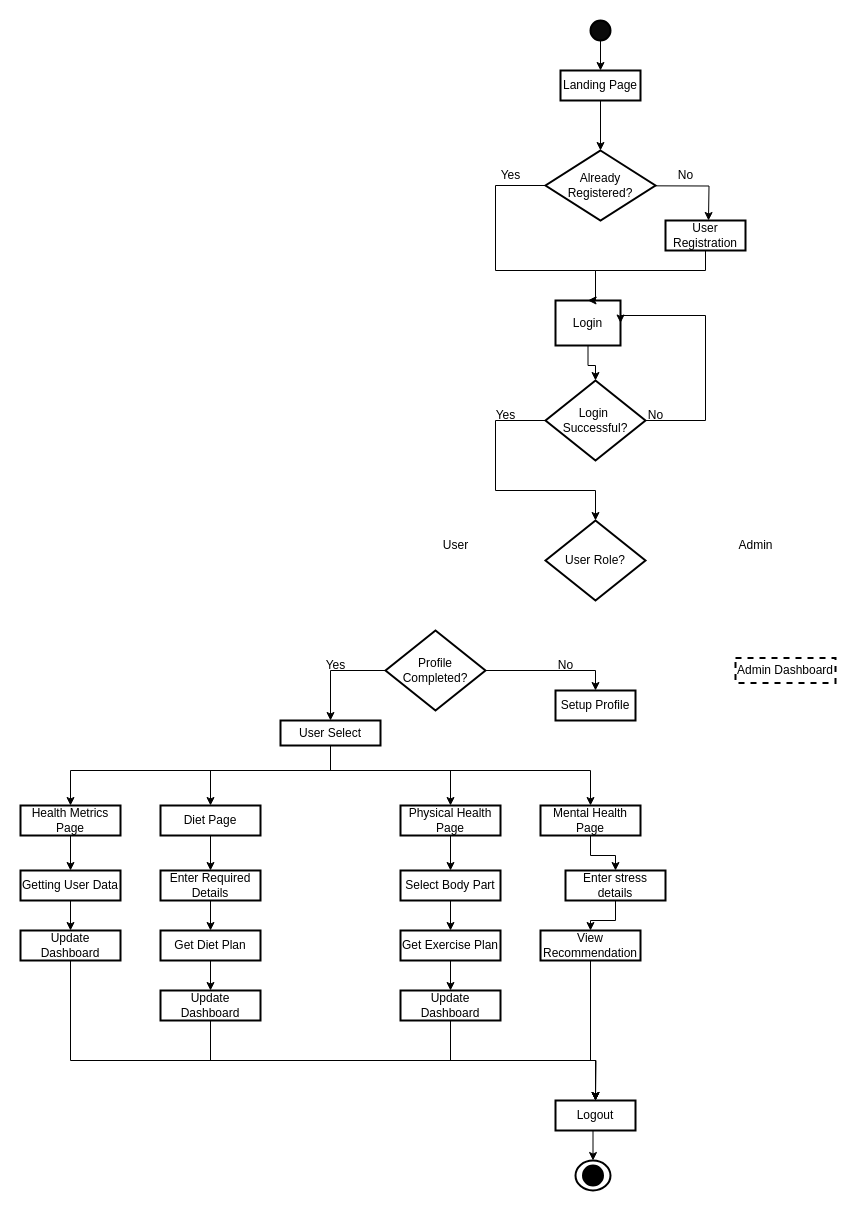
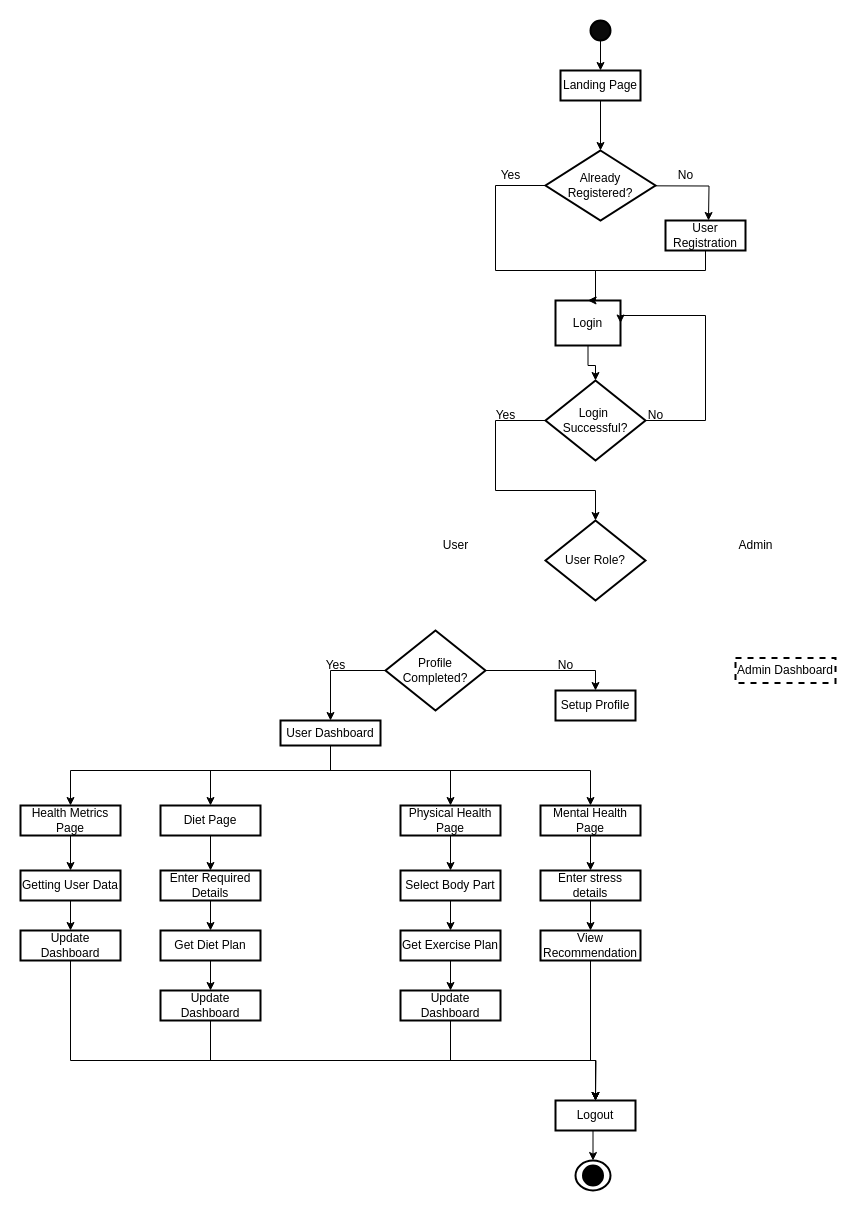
  <mxCell id="0" />
  <mxCell id="1" parent="0" />
  <mxCell id="2" style="edgeStyle=orthogonalEdgeStyle;rounded=0;orthogonalLoop=1;jettySize=auto;html=1;entryX=0.5;entryY=0;entryDx=0;entryDy=0;" parent="1" source="3" target="55" edge="1"><mxGeometry relative="1" as="geometry" /></mxCell>
  <mxCell id="3" value="" style="strokeWidth=2;html=1;shape=mxgraph.flowchart.start_2;whiteSpace=wrap;fillColor=#0a0a0a;" parent="1" vertex="1"><mxGeometry x="590" y="20" width="20" height="20" as="geometry" /></mxCell>
  <mxCell id="4" value="" style="edgeStyle=orthogonalEdgeStyle;rounded=0;orthogonalLoop=1;jettySize=auto;html=1;entryX=0.5;entryY=0;entryDx=0;entryDy=0;" parent="1" source="6" target="8" edge="1"><mxGeometry relative="1" as="geometry"><Array as="points"><mxPoint x="495" y="185" /><mxPoint x="495" y="270" /><mxPoint x="595" y="270" /></Array></mxGeometry></mxCell>
  <mxCell id="5" value="" style="edgeStyle=orthogonalEdgeStyle;rounded=0;orthogonalLoop=1;jettySize=auto;html=1;entryX=0.5;entryY=0;entryDx=0;entryDy=0;" parent="1" edge="1"><mxGeometry relative="1" as="geometry"><mxPoint x="548" y="185" as="sourcePoint" /><mxPoint x="708" y="220" as="targetPoint" /></mxGeometry></mxCell>
  <mxCell id="6" value="Already Registered?" style="strokeWidth=2;html=1;shape=mxgraph.flowchart.decision;whiteSpace=wrap;" parent="1" vertex="1"><mxGeometry x="545" y="150" width="110" height="70" as="geometry" /></mxCell>
  <mxCell id="7" value="" style="edgeStyle=orthogonalEdgeStyle;rounded=0;orthogonalLoop=1;jettySize=auto;html=1;" parent="1" source="8" target="13" edge="1"><mxGeometry relative="1" as="geometry" /></mxCell>
  <mxCell id="8" value="Login" style="whiteSpace=wrap;html=1;strokeWidth=2;" parent="1" vertex="1"><mxGeometry x="555" y="300" width="65" height="45" as="geometry" /></mxCell>
  <mxCell id="9" style="edgeStyle=orthogonalEdgeStyle;rounded=0;orthogonalLoop=1;jettySize=auto;html=1;entryX=0.5;entryY=0;entryDx=0;entryDy=0;" parent="1" source="10" target="8" edge="1"><mxGeometry relative="1" as="geometry"><Array as="points"><mxPoint x="705" y="270" /><mxPoint x="595" y="270" /></Array></mxGeometry></mxCell>
  <mxCell id="10" value="User Registration" style="whiteSpace=wrap;html=1;strokeWidth=2;" parent="1" vertex="1"><mxGeometry x="665" y="220" width="80" height="30" as="geometry" /></mxCell>
  <mxCell id="11" style="edgeStyle=orthogonalEdgeStyle;rounded=0;orthogonalLoop=1;jettySize=auto;html=1;entryX=1;entryY=0.5;entryDx=0;entryDy=0;exitX=1;exitY=0.5;exitDx=0;exitDy=0;" parent="1" source="13" target="8" edge="1"><mxGeometry relative="1" as="geometry"><mxPoint x="625" y="230" as="targetPoint" /><Array as="points"><mxPoint x="705" y="420" /><mxPoint x="705" y="315" /></Array></mxGeometry></mxCell>
  <mxCell id="12" style="edgeStyle=orthogonalEdgeStyle;rounded=0;orthogonalLoop=1;jettySize=auto;html=1;exitX=0;exitY=0.5;exitDx=0;exitDy=0;" parent="1" source="13" target="57" edge="1"><mxGeometry relative="1" as="geometry"><Array as="points"><mxPoint x="495" y="420" /><mxPoint x="495" y="490" /><mxPoint x="595" y="490" /></Array></mxGeometry></mxCell>
  <mxCell id="13" value="Login&amp;nbsp; Successful?" style="rhombus;whiteSpace=wrap;html=1;strokeWidth=2;" parent="1" vertex="1"><mxGeometry x="545" y="380" width="100" height="80" as="geometry" /></mxCell>
  <mxCell id="14" value="Setup Profile" style="whiteSpace=wrap;html=1;strokeWidth=2;" parent="1" vertex="1"><mxGeometry x="555" y="690" width="80" height="30" as="geometry" /></mxCell>
  <mxCell id="15" value="" style="edgeStyle=orthogonalEdgeStyle;rounded=0;orthogonalLoop=1;jettySize=auto;html=1;exitX=0.5;exitY=1;exitDx=0;exitDy=0;entryX=0.5;entryY=0;entryDx=0;entryDy=0;" parent="1" source="19" target="24" edge="1"><mxGeometry relative="1" as="geometry"><mxPoint x="263.8" y="730.23" as="sourcePoint" /><mxPoint x="70" y="800" as="targetPoint" /><Array as="points"><mxPoint x="330" y="770" /><mxPoint x="70" y="770" /></Array></mxGeometry></mxCell>
  <mxCell id="16" style="edgeStyle=orthogonalEdgeStyle;rounded=0;orthogonalLoop=1;jettySize=auto;html=1;entryX=0.5;entryY=0;entryDx=0;entryDy=0;exitX=0.25;exitY=1;exitDx=0;exitDy=0;" parent="1" source="19" target="26" edge="1"><mxGeometry relative="1" as="geometry"><Array as="points"><mxPoint x="330" y="745" /><mxPoint x="330" y="770" /><mxPoint x="210" y="770" /></Array></mxGeometry></mxCell>
  <mxCell id="17" style="edgeStyle=orthogonalEdgeStyle;rounded=0;orthogonalLoop=1;jettySize=auto;html=1;entryX=0.5;entryY=0;entryDx=0;entryDy=0;exitX=0.5;exitY=1;exitDx=0;exitDy=0;" parent="1" source="19" target="28" edge="1"><mxGeometry relative="1" as="geometry"><Array as="points"><mxPoint x="330" y="770" /><mxPoint x="450" y="770" /></Array></mxGeometry></mxCell>
  <mxCell id="18" style="edgeStyle=orthogonalEdgeStyle;rounded=0;orthogonalLoop=1;jettySize=auto;html=1;exitX=0.5;exitY=1;exitDx=0;exitDy=0;" parent="1" source="19" target="30" edge="1"><mxGeometry relative="1" as="geometry"><Array as="points"><mxPoint x="330" y="770" /><mxPoint x="590" y="770" /></Array></mxGeometry></mxCell>
- <mxCell id="19" value="User Select" style="whiteSpace=wrap;html=1;strokeWidth=2;" parent="1" vertex="1"><mxGeometry x="280" y="720" width="100" height="25" as="geometry" /></mxCell>
+ <mxCell id="19" value="User Dashboard" style="whiteSpace=wrap;html=1;strokeWidth=2;" parent="1" vertex="1"><mxGeometry x="280" y="720" width="100" height="25" as="geometry" /></mxCell>
  <mxCell id="20" value="Yes" style="text;html=1;align=center;verticalAlign=middle;resizable=0;points=[];autosize=1;strokeColor=none;fillColor=none;" parent="1" vertex="1"><mxGeometry x="490" y="160" width="40" height="30" as="geometry" /></mxCell>
  <mxCell id="21" value="No" style="text;html=1;align=center;verticalAlign=middle;resizable=0;points=[];autosize=1;strokeColor=none;fillColor=none;" parent="1" vertex="1"><mxGeometry x="665" y="160" width="40" height="30" as="geometry" /></mxCell>
  <mxCell id="22" value="No" style="text;html=1;align=center;verticalAlign=middle;resizable=0;points=[];autosize=1;strokeColor=none;fillColor=none;" parent="1" vertex="1"><mxGeometry x="635" y="400" width="40" height="30" as="geometry" /></mxCell>
  <mxCell id="23" value="" style="edgeStyle=orthogonalEdgeStyle;rounded=0;orthogonalLoop=1;jettySize=auto;html=1;" parent="1" source="24" target="32" edge="1"><mxGeometry relative="1" as="geometry"><Array as="points"><mxPoint x="70" y="880" /><mxPoint x="70" y="880" /></Array></mxGeometry></mxCell>
  <mxCell id="24" value="Health Metrics Page" style="whiteSpace=wrap;html=1;strokeWidth=2;" parent="1" vertex="1"><mxGeometry x="20" y="805" width="100" height="30" as="geometry" /></mxCell>
  <mxCell id="25" value="" style="edgeStyle=orthogonalEdgeStyle;rounded=0;orthogonalLoop=1;jettySize=auto;html=1;" parent="1" source="26" target="34" edge="1"><mxGeometry relative="1" as="geometry" /></mxCell>
  <mxCell id="26" value="Diet Page" style="whiteSpace=wrap;html=1;strokeWidth=2;" parent="1" vertex="1"><mxGeometry x="160" y="805" width="100" height="30" as="geometry" /></mxCell>
  <mxCell id="27" value="" style="edgeStyle=orthogonalEdgeStyle;rounded=0;orthogonalLoop=1;jettySize=auto;html=1;" parent="1" source="28" target="40" edge="1"><mxGeometry relative="1" as="geometry" /></mxCell>
  <mxCell id="28" value="Physical Health Page" style="whiteSpace=wrap;html=1;strokeWidth=2;" parent="1" vertex="1"><mxGeometry x="400" y="805" width="100" height="30" as="geometry" /></mxCell>
  <mxCell id="29" value="" style="edgeStyle=orthogonalEdgeStyle;rounded=0;orthogonalLoop=1;jettySize=auto;html=1;" parent="1" source="30" target="46" edge="1"><mxGeometry relative="1" as="geometry" /></mxCell>
  <mxCell id="30" value="Mental Health Page" style="whiteSpace=wrap;html=1;strokeWidth=2;" parent="1" vertex="1"><mxGeometry x="540" y="805" width="100" height="30" as="geometry" /></mxCell>
  <mxCell id="31" style="edgeStyle=orthogonalEdgeStyle;rounded=0;orthogonalLoop=1;jettySize=auto;html=1;entryX=0.5;entryY=0;entryDx=0;entryDy=0;" parent="1" source="32" target="54" edge="1"><mxGeometry relative="1" as="geometry" /></mxCell>
  <mxCell id="32" value="Getting User Data" style="whiteSpace=wrap;html=1;strokeWidth=2;" parent="1" vertex="1"><mxGeometry x="20" y="870" width="100" height="30" as="geometry" /></mxCell>
  <mxCell id="33" value="" style="edgeStyle=orthogonalEdgeStyle;rounded=0;orthogonalLoop=1;jettySize=auto;html=1;" parent="1" source="34" target="36" edge="1"><mxGeometry relative="1" as="geometry" /></mxCell>
  <mxCell id="34" value="Enter Required Details" style="whiteSpace=wrap;html=1;strokeWidth=2;" parent="1" vertex="1"><mxGeometry x="160" y="870" width="100" height="30" as="geometry" /></mxCell>
  <mxCell id="35" value="" style="edgeStyle=orthogonalEdgeStyle;rounded=0;orthogonalLoop=1;jettySize=auto;html=1;" parent="1" source="36" target="38" edge="1"><mxGeometry relative="1" as="geometry" /></mxCell>
  <mxCell id="36" value="Get Diet Plan" style="whiteSpace=wrap;html=1;strokeWidth=2;" parent="1" vertex="1"><mxGeometry x="160" y="930" width="100" height="30" as="geometry" /></mxCell>
  <mxCell id="37" style="edgeStyle=orthogonalEdgeStyle;rounded=0;orthogonalLoop=1;jettySize=auto;html=1;entryX=0.5;entryY=0;entryDx=0;entryDy=0;" parent="1" source="38" target="49" edge="1"><mxGeometry relative="1" as="geometry"><Array as="points"><mxPoint x="210" y="1060" /><mxPoint x="595" y="1060" /></Array></mxGeometry></mxCell>
  <mxCell id="38" value="Update Dashboard" style="whiteSpace=wrap;html=1;strokeWidth=2;" parent="1" vertex="1"><mxGeometry x="160" y="990" width="100" height="30" as="geometry" /></mxCell>
  <mxCell id="39" value="" style="edgeStyle=orthogonalEdgeStyle;rounded=0;orthogonalLoop=1;jettySize=auto;html=1;" parent="1" source="40" target="42" edge="1"><mxGeometry relative="1" as="geometry" /></mxCell>
  <mxCell id="40" value="Select Body Part" style="whiteSpace=wrap;html=1;strokeWidth=2;" parent="1" vertex="1"><mxGeometry x="400" y="870" width="100" height="30" as="geometry" /></mxCell>
  <mxCell id="41" value="" style="edgeStyle=orthogonalEdgeStyle;rounded=0;orthogonalLoop=1;jettySize=auto;html=1;" parent="1" source="42" target="44" edge="1"><mxGeometry relative="1" as="geometry" /></mxCell>
  <mxCell id="42" value="Get Exercise Plan" style="whiteSpace=wrap;html=1;strokeWidth=2;" parent="1" vertex="1"><mxGeometry x="400" y="930" width="100" height="30" as="geometry" /></mxCell>
  <mxCell id="43" style="edgeStyle=orthogonalEdgeStyle;rounded=0;orthogonalLoop=1;jettySize=auto;html=1;exitX=0.5;exitY=1;exitDx=0;exitDy=0;" parent="1" source="44" edge="1"><mxGeometry relative="1" as="geometry"><mxPoint x="595" y="1100" as="targetPoint" /></mxGeometry></mxCell>
  <mxCell id="44" value="Update Dashboard" style="whiteSpace=wrap;html=1;strokeWidth=2;" parent="1" vertex="1"><mxGeometry x="400" y="990" width="100" height="30" as="geometry" /></mxCell>
  <mxCell id="45" value="" style="edgeStyle=orthogonalEdgeStyle;rounded=0;orthogonalLoop=1;jettySize=auto;html=1;" parent="1" source="46" target="48" edge="1"><mxGeometry relative="1" as="geometry" /></mxCell>
- <mxCell id="46" value="Enter stress details" style="whiteSpace=wrap;html=1;strokeWidth=2;" parent="1" vertex="1"><mxGeometry x="565" y="870" width="100" height="30" as="geometry" /></mxCell>
+ <mxCell id="46" value="Enter stress details" style="whiteSpace=wrap;html=1;strokeWidth=2;" parent="1" vertex="1"><mxGeometry x="540" y="870" width="100" height="30" as="geometry" /></mxCell>
  <mxCell id="47" style="edgeStyle=orthogonalEdgeStyle;rounded=0;orthogonalLoop=1;jettySize=auto;html=1;entryX=0.5;entryY=0;entryDx=0;entryDy=0;" parent="1" source="48" target="49" edge="1"><mxGeometry relative="1" as="geometry"><Array as="points"><mxPoint x="590" y="1060" /><mxPoint x="595" y="1060" /></Array></mxGeometry></mxCell>
  <mxCell id="48" value="View Recommendation" style="whiteSpace=wrap;html=1;strokeWidth=2;" parent="1" vertex="1"><mxGeometry x="540" y="930" width="100" height="30" as="geometry" /></mxCell>
  <mxCell id="49" value="Logout" style="whiteSpace=wrap;html=1;strokeWidth=2;" parent="1" vertex="1"><mxGeometry x="555" y="1100" width="80" height="30" as="geometry" /></mxCell>
  <mxCell id="50" value="" style="strokeWidth=2;html=1;shape=mxgraph.flowchart.start_2;whiteSpace=wrap;" parent="1" vertex="1"><mxGeometry x="575" y="1160" width="35" height="30" as="geometry" /></mxCell>
  <mxCell id="51" value="" style="strokeWidth=2;html=1;shape=mxgraph.flowchart.start_2;whiteSpace=wrap;fillColor=#000000;" parent="1" vertex="1"><mxGeometry x="582.5" y="1165" width="20" height="20" as="geometry" /></mxCell>
  <mxCell id="52" style="edgeStyle=orthogonalEdgeStyle;rounded=0;orthogonalLoop=1;jettySize=auto;html=1;exitX=0.5;exitY=1;exitDx=0;exitDy=0;entryX=0.5;entryY=0;entryDx=0;entryDy=0;entryPerimeter=0;" parent="1" source="49" target="50" edge="1"><mxGeometry relative="1" as="geometry" /></mxCell>
  <mxCell id="53" style="edgeStyle=orthogonalEdgeStyle;rounded=0;orthogonalLoop=1;jettySize=auto;html=1;entryX=0.5;entryY=0;entryDx=0;entryDy=0;exitX=0.5;exitY=1;exitDx=0;exitDy=0;" parent="1" source="54" target="49" edge="1"><mxGeometry relative="1" as="geometry"><Array as="points"><mxPoint x="70" y="1060" /><mxPoint x="595" y="1060" /></Array></mxGeometry></mxCell>
  <mxCell id="54" value="Update Dashboard" style="whiteSpace=wrap;html=1;strokeWidth=2;" parent="1" vertex="1"><mxGeometry x="20" y="930" width="100" height="30" as="geometry" /></mxCell>
  <mxCell id="55" value="Landing Page" style="whiteSpace=wrap;html=1;strokeWidth=2;" parent="1" vertex="1"><mxGeometry x="560" y="70" width="80" height="30" as="geometry" /></mxCell>
  <mxCell id="56" style="edgeStyle=orthogonalEdgeStyle;rounded=0;orthogonalLoop=1;jettySize=auto;html=1;entryX=0.5;entryY=0;entryDx=0;entryDy=0;entryPerimeter=0;" parent="1" source="55" target="6" edge="1"><mxGeometry relative="1" as="geometry" /></mxCell>
  <mxCell id="57" value="User Role?" style="rhombus;whiteSpace=wrap;html=1;strokeWidth=2;" parent="1" vertex="1"><mxGeometry x="545" y="520" width="100" height="80" as="geometry" /></mxCell>
  <mxCell id="58" value="Yes" style="text;html=1;align=center;verticalAlign=middle;resizable=0;points=[];autosize=1;strokeColor=none;fillColor=none;" parent="1" vertex="1"><mxGeometry x="485" y="400" width="40" height="30" as="geometry" /></mxCell>
  <mxCell id="59" style="edgeStyle=orthogonalEdgeStyle;rounded=0;orthogonalLoop=1;jettySize=auto;html=1;" parent="1" source="61" target="19" edge="1"><mxGeometry relative="1" as="geometry" /></mxCell>
  <mxCell id="60" style="edgeStyle=orthogonalEdgeStyle;rounded=0;orthogonalLoop=1;jettySize=auto;html=1;entryX=0.5;entryY=0;entryDx=0;entryDy=0;" parent="1" source="61" target="14" edge="1"><mxGeometry relative="1" as="geometry" /></mxCell>
  <mxCell id="61" value="Profile Completed?" style="rhombus;whiteSpace=wrap;html=1;strokeWidth=2;" parent="1" vertex="1"><mxGeometry x="385" y="630" width="100" height="80" as="geometry" /></mxCell>
  <mxCell id="62" value="Yes" style="text;html=1;align=center;verticalAlign=middle;resizable=0;points=[];autosize=1;strokeColor=none;fillColor=none;" parent="1" vertex="1"><mxGeometry x="315" y="650" width="40" height="30" as="geometry" /></mxCell>
  <mxCell id="63" value="No" style="text;html=1;align=center;verticalAlign=middle;resizable=0;points=[];autosize=1;strokeColor=none;fillColor=none;" parent="1" vertex="1"><mxGeometry x="545" y="650" width="40" height="30" as="geometry" /></mxCell>
  <mxCell id="64" value="Admin Dashboard" style="whiteSpace=wrap;html=1;strokeWidth=2;dashed=1;" parent="1" vertex="1"><mxGeometry x="735" y="657.5" width="100" height="25" as="geometry" /></mxCell>
  <mxCell id="65" value="User" style="text;html=1;align=center;verticalAlign=middle;resizable=0;points=[];autosize=1;strokeColor=none;fillColor=none;" parent="1" vertex="1"><mxGeometry x="430" y="530" width="50" height="30" as="geometry" /></mxCell>
  <mxCell id="66" value="Admin" style="text;html=1;align=center;verticalAlign=middle;resizable=0;points=[];autosize=1;strokeColor=none;fillColor=none;" parent="1" vertex="1"><mxGeometry x="725" y="530" width="60" height="30" as="geometry" /></mxCell>
